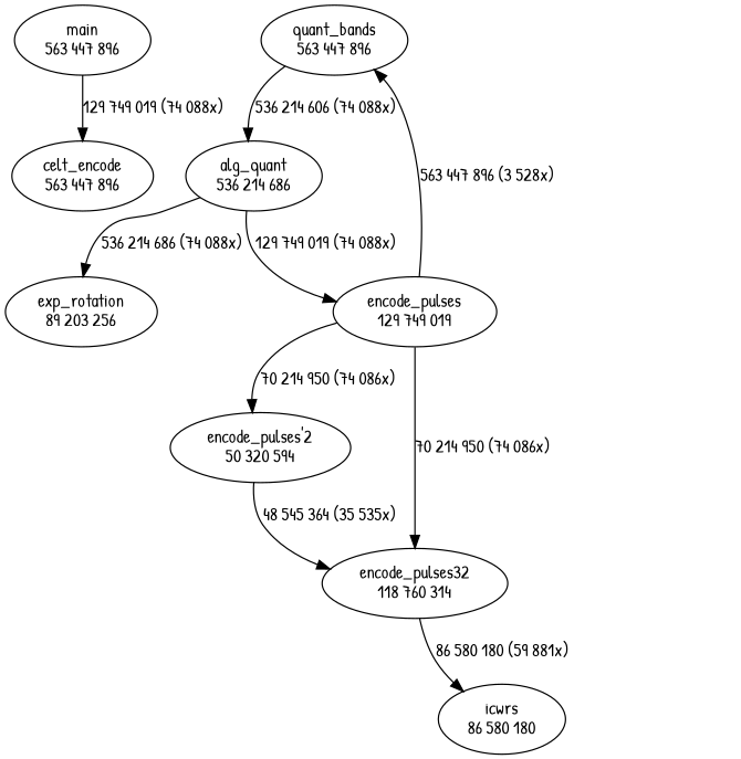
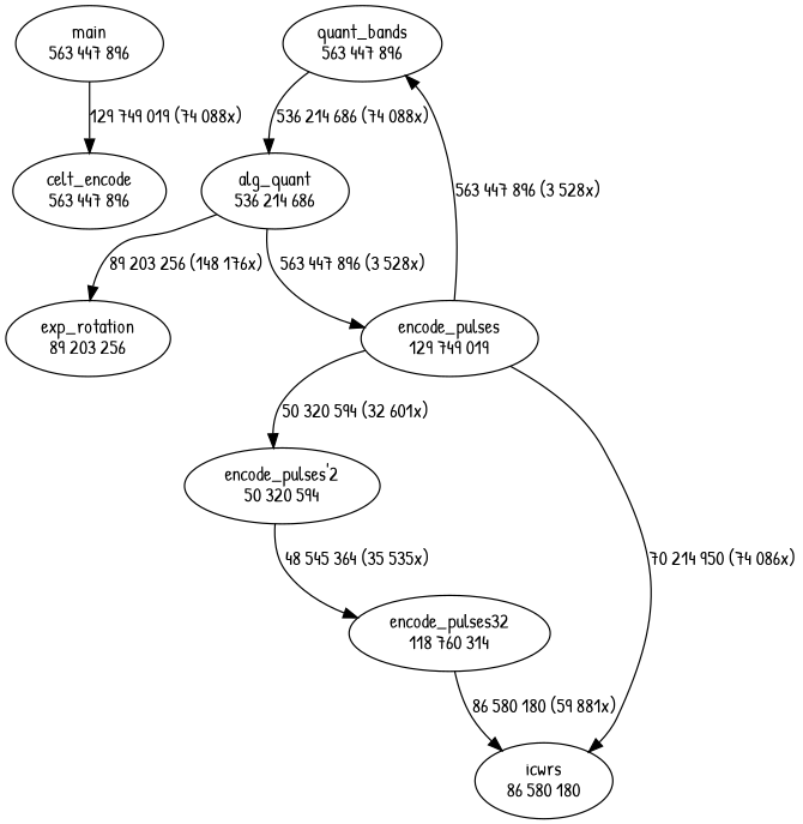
  digraph {
    fontname="Patrick Hand"
    node [fontname="Patrick Hand"]
    edge [fontname="Patrick Hand" weight=2]
    n1 [label="main\n563 447 896"]
    n2 [label="celt_encode\n563 447 896"]
    n3 [label="quant_bands\n563 447 896"]
    n4 [label="alg_quant\n536 214 686"]
    n5 [label="exp_rotation\n89 203 256"]
    n6 [label="encode_pulses\n129 749 019"]
    n7 [label="encode_pulses'2\n50 320 594"]
    n8 [label="encode_pulses32\n118 760 314"]
    n9 [label="icwrs\n86 580 180"]
    n1 -> n2 [label="129 749 019 (74 088x)" weight=3]
-   n3 -> n4 [label="536 214 606 (74 088x)" weight=3]
-   n4 -> n5 [label="536 214 686 (74 088x)"]
-   n4 -> n6 [label="129 749 019 (74 088x)"]
+   n3 -> n4 [label="536 214 686 (74 088x)" weight=3]
+   n4 -> n5 [label="89 203 256 (148 176x)"]
+   n4 -> n6 [label="563 447 896 (3 528x)"]
    n6 -> n3 [label="563 447 896 (3 528x)" weight=3]
-   n6 -> n7 [label="70 214 950 (74 086x)"]
-   n6 -> n8 [label="70 214 950 (74 086x)"]
+   n6 -> n7 [label="50 320 594 (32 601x)"]
+   n6 -> n9 [label="70 214 950 (74 086x)"]
    n7 -> n8 [label="48 545 364 (35 535x)"]
    n8 -> n9 [label="86 580 180 (59 881x)"]
  }
